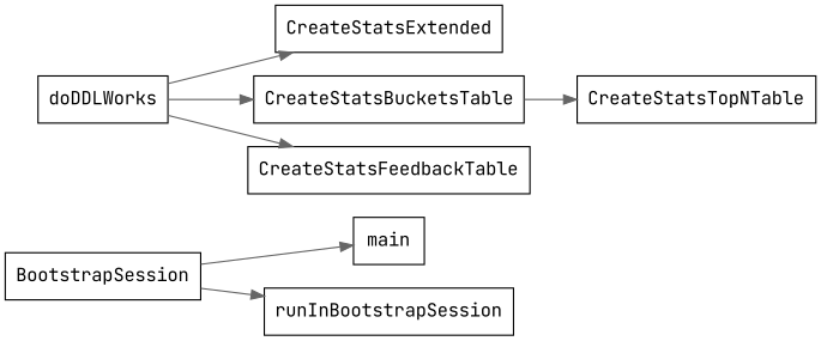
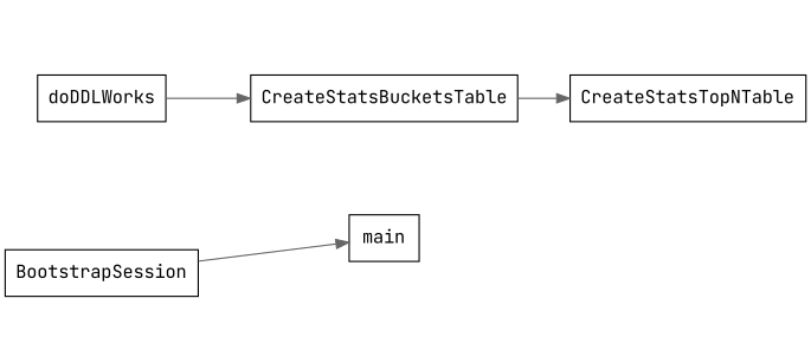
  digraph {
    fontname="JetBrains Mono"
    newrank=true
    rankdir=LR
    node [fontname="JetBrains Mono" shape=box]
    edge [color=gray40 fontname="JetBrains Mono"]
    BootstrapSession
    main
-   runInBootstrapSession
    doDDLWorks
-   CreateStatsExtended
    CreateStatsBucketsTable
-   CreateStatsFeedbackTable
    CreateStatsTopNTable
    BootstrapSession -> main
-   BootstrapSession -> runInBootstrapSession
-   doDDLWorks -> CreateStatsExtended
    doDDLWorks -> CreateStatsBucketsTable
-   doDDLWorks -> CreateStatsFeedbackTable
    CreateStatsBucketsTable -> CreateStatsTopNTable
  }
